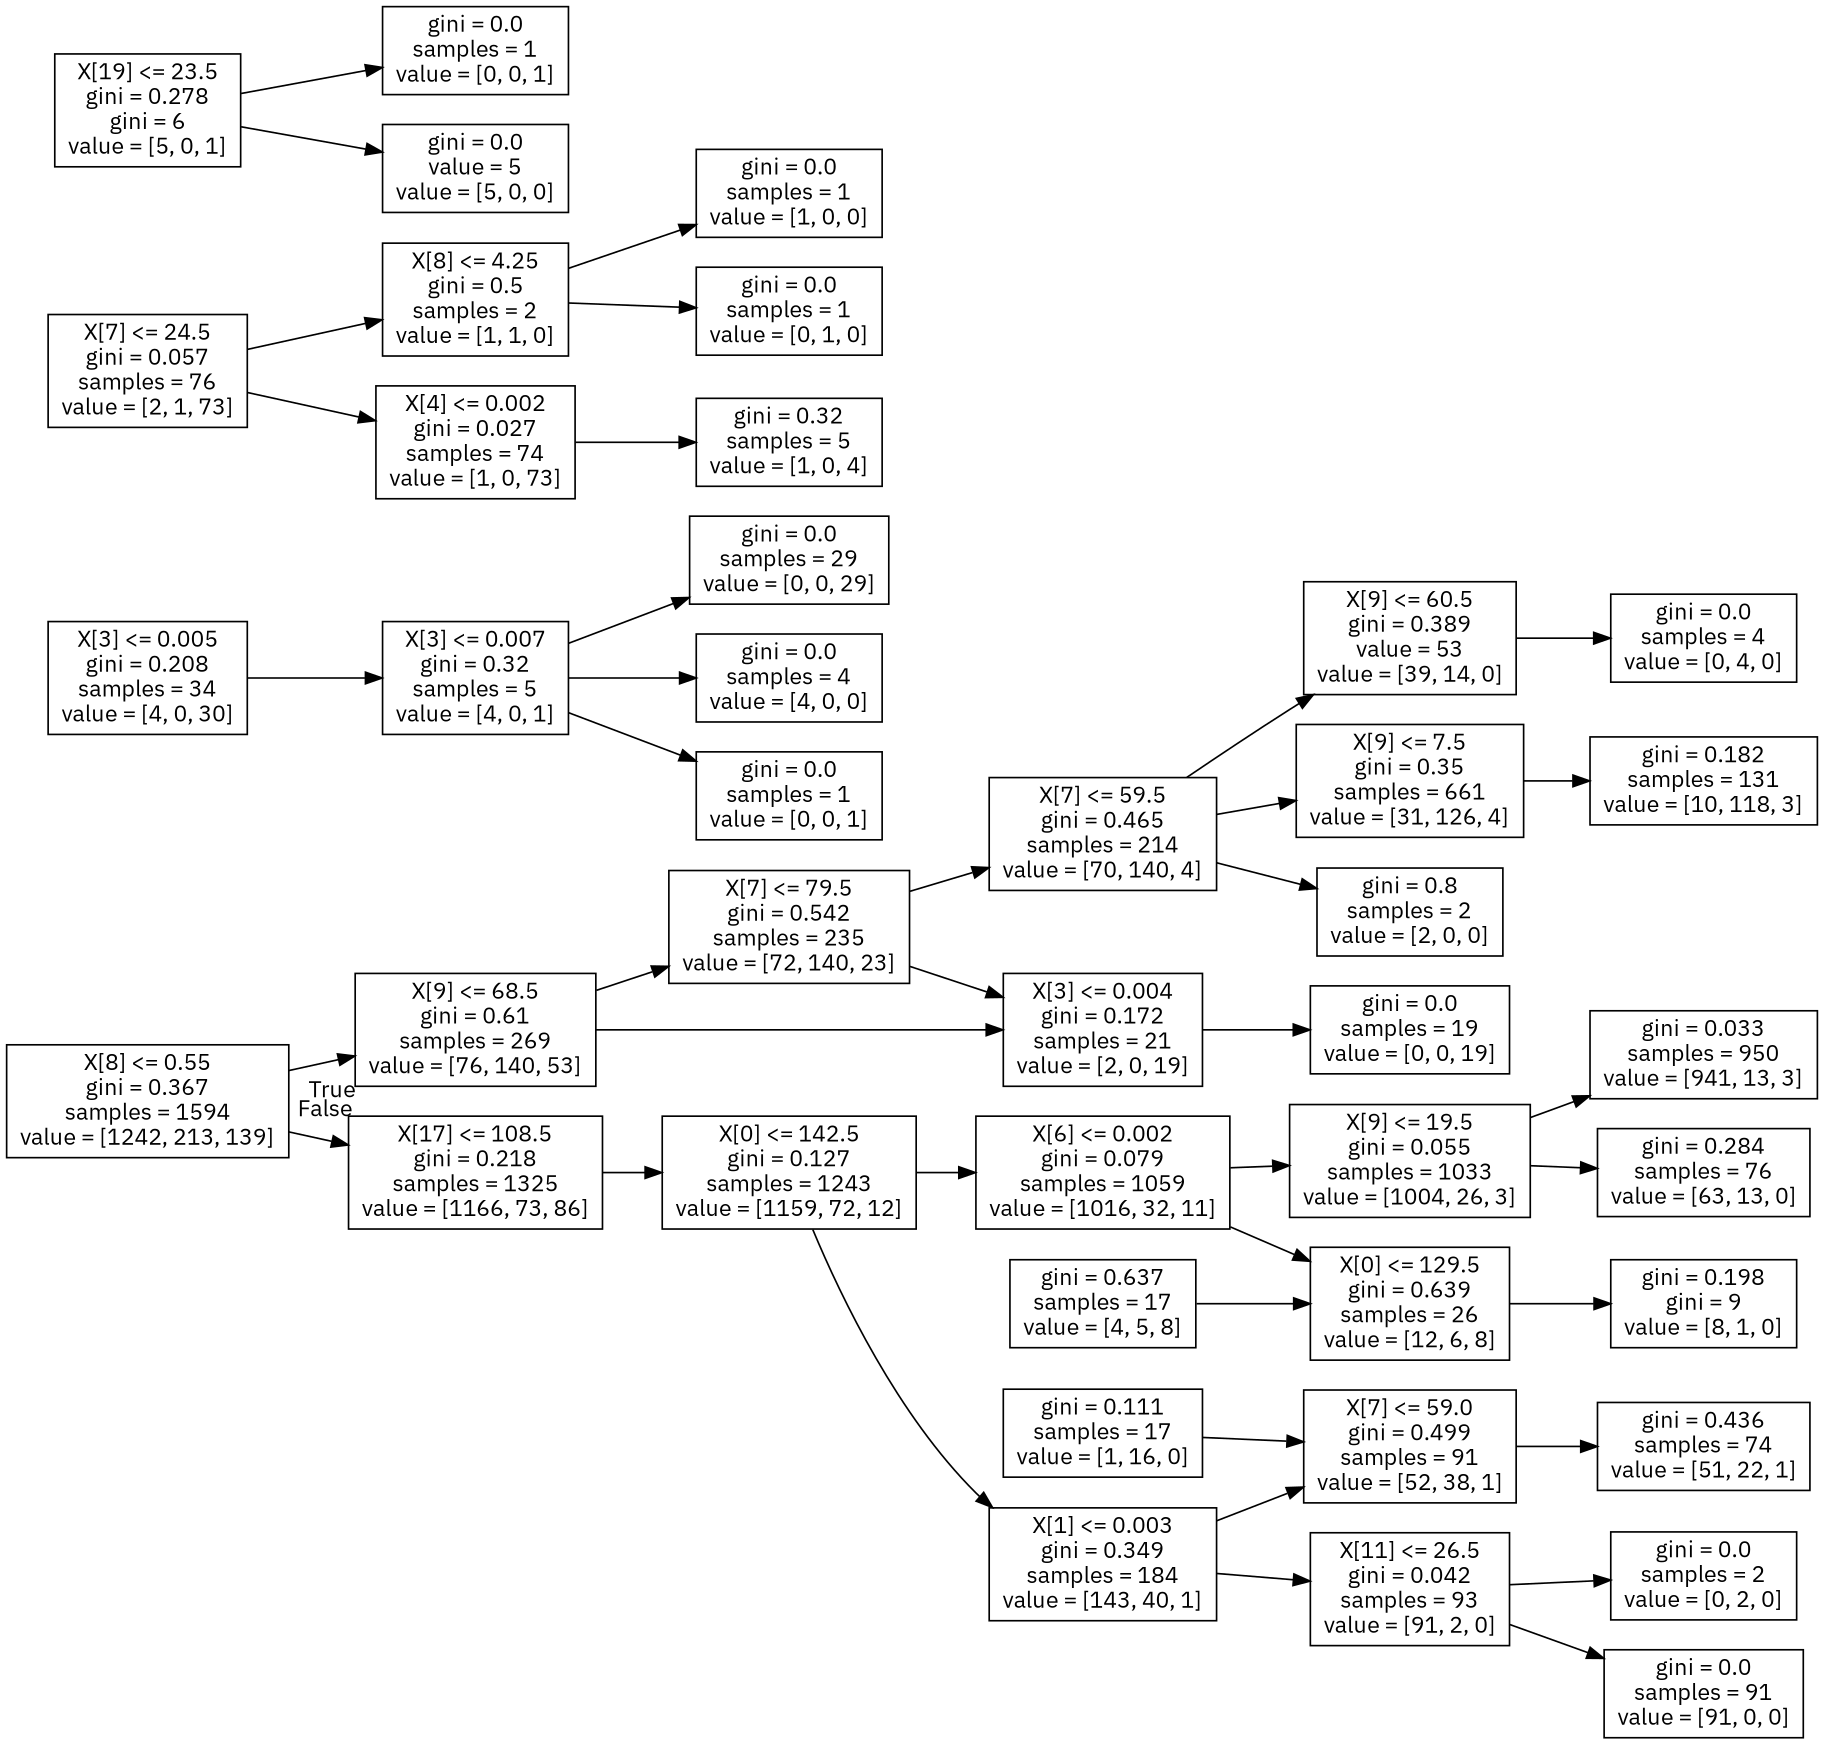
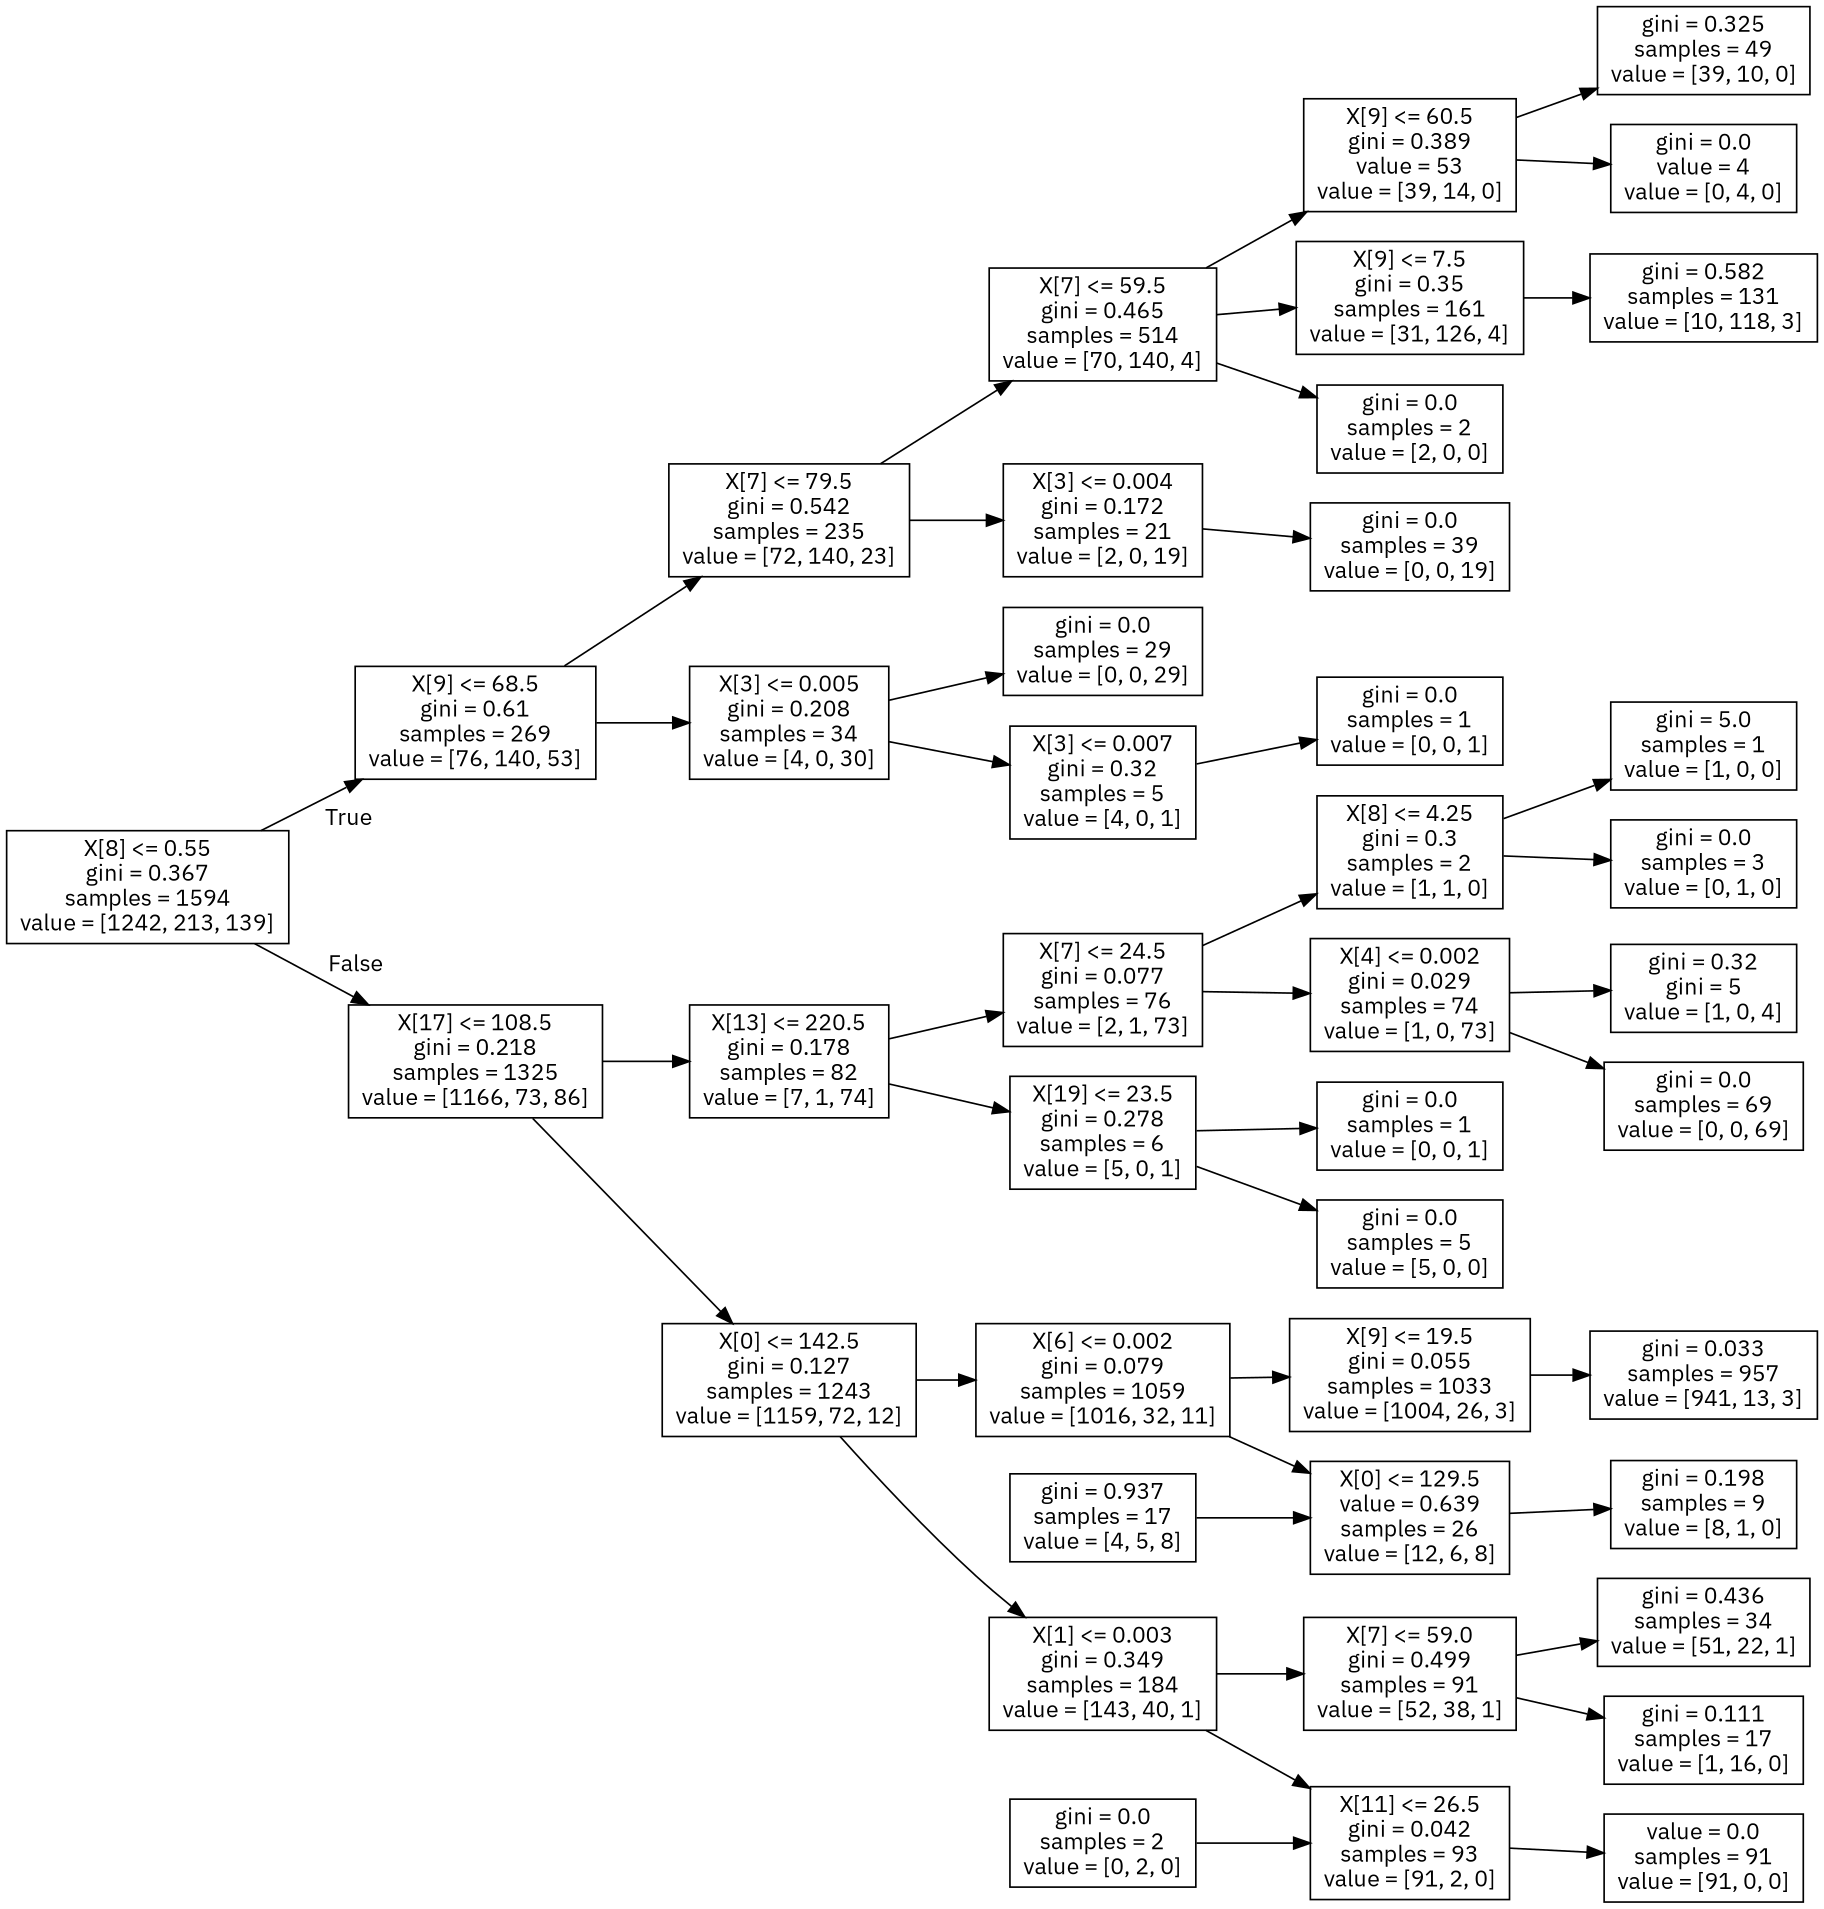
  digraph {
    fontname="IBM Plex Sans"
    rankdir=LR
    node [fontname="IBM Plex Sans" shape=box]
    edge [fontname="IBM Plex Sans"]
    n1 [label="X[8] <= 0.55\ngini = 0.367\nsamples = 1594\nvalue = [1242, 213, 139]"]
    n2 [label="X[9] <= 68.5\ngini = 0.61\nsamples = 269\nvalue = [76, 140, 53]"]
    n3 [label="X[17] <= 108.5\ngini = 0.218\nsamples = 1325\nvalue = [1166, 73, 86]"]
    n4 [label="X[7] <= 79.5\ngini = 0.542\nsamples = 235\nvalue = [72, 140, 23]"]
    n5 [label="X[3] <= 0.005\ngini = 0.208\nsamples = 34\nvalue = [4, 0, 30]"]
+   n6 [label="X[13] <= 220.5\ngini = 0.178\nsamples = 82\nvalue = [7, 1, 74]"]
    n7 [label="X[0] <= 142.5\ngini = 0.127\nsamples = 1243\nvalue = [1159, 72, 12]"]
-   n8 [label="X[7] <= 59.5\ngini = 0.465\nsamples = 214\nvalue = [70, 140, 4]"]
+   n8 [label="X[7] <= 59.5\ngini = 0.465\nsamples = 514\nvalue = [70, 140, 4]"]
    n9 [label="X[3] <= 0.004\ngini = 0.172\nsamples = 21\nvalue = [2, 0, 19]"]
    n10 [label="gini = 0.0\nsamples = 29\nvalue = [0, 0, 29]"]
    n11 [label="X[3] <= 0.007\ngini = 0.32\nsamples = 5\nvalue = [4, 0, 1]"]
    n12 [label="X[9] <= 60.5\ngini = 0.389\nvalue = 53\nvalue = [39, 14, 0]"]
-   n13 [label="X[9] <= 7.5\ngini = 0.35\nsamples = 661\nvalue = [31, 126, 4]"]
-   n14 [label="gini = 0.8\nsamples = 2\nvalue = [2, 0, 0]"]
-   n15 [label="gini = 0.0\nsamples = 19\nvalue = [0, 0, 19]"]
-   n17 [label="gini = 0.0\nsamples = 4\nvalue = [0, 4, 0]"]
-   n18 [label="gini = 0.182\nsamples = 131\nvalue = [10, 118, 3]"]
-   n19 [label="gini = 0.0\nsamples = 4\nvalue = [4, 0, 0]"]
+   n13 [label="X[9] <= 7.5\ngini = 0.35\nsamples = 161\nvalue = [31, 126, 4]"]
+   n14 [label="gini = 0.0\nsamples = 2\nvalue = [2, 0, 0]"]
+   n15 [label="gini = 0.0\nsamples = 39\nvalue = [0, 0, 19]"]
+   n16 [label="gini = 0.325\nsamples = 49\nvalue = [39, 10, 0]"]
+   n17 [label="gini = 0.0\nvalue = 4\nvalue = [0, 4, 0]"]
+   n18 [label="gini = 0.582\nsamples = 131\nvalue = [10, 118, 3]"]
    n20 [label="gini = 0.0\nsamples = 1\nvalue = [0, 0, 1]"]
-   n21 [label="X[7] <= 24.5\ngini = 0.057\nsamples = 76\nvalue = [2, 1, 73]"]
-   n22 [label="X[19] <= 23.5\ngini = 0.278\ngini = 6\nvalue = [5, 0, 1]"]
+   n21 [label="X[7] <= 24.5\ngini = 0.077\nsamples = 76\nvalue = [2, 1, 73]"]
+   n22 [label="X[19] <= 23.5\ngini = 0.278\nsamples = 6\nvalue = [5, 0, 1]"]
    n23 [label="X[6] <= 0.002\ngini = 0.079\nsamples = 1059\nvalue = [1016, 32, 11]"]
    n24 [label="X[1] <= 0.003\ngini = 0.349\nsamples = 184\nvalue = [143, 40, 1]"]
-   n25 [label="X[8] <= 4.25\ngini = 0.5\nsamples = 2\nvalue = [1, 1, 0]"]
-   n26 [label="X[4] <= 0.002\ngini = 0.027\nsamples = 74\nvalue = [1, 0, 73]"]
+   n25 [label="X[8] <= 4.25\ngini = 0.3\nsamples = 2\nvalue = [1, 1, 0]"]
+   n26 [label="X[4] <= 0.002\ngini = 0.029\nsamples = 74\nvalue = [1, 0, 73]"]
    n27 [label="gini = 0.0\nsamples = 1\nvalue = [0, 0, 1]"]
-   n28 [label="gini = 0.0\nvalue = 5\nvalue = [5, 0, 0]"]
-   n29 [label="gini = 0.0\nsamples = 1\nvalue = [1, 0, 0]"]
-   n30 [label="gini = 0.0\nsamples = 1\nvalue = [0, 1, 0]"]
-   n31 [label="gini = 0.32\nsamples = 5\nvalue = [1, 0, 4]"]
+   n28 [label="gini = 0.0\nsamples = 5\nvalue = [5, 0, 0]"]
+   n29 [label="gini = 5.0\nsamples = 1\nvalue = [1, 0, 0]"]
+   n30 [label="gini = 0.0\nsamples = 3\nvalue = [0, 1, 0]"]
+   n31 [label="gini = 0.32\ngini = 5\nvalue = [1, 0, 4]"]
+   n32 [label="gini = 0.0\nsamples = 69\nvalue = [0, 0, 69]"]
    n33 [label="X[9] <= 19.5\ngini = 0.055\nsamples = 1033\nvalue = [1004, 26, 3]"]
-   n34 [label="X[0] <= 129.5\ngini = 0.639\nsamples = 26\nvalue = [12, 6, 8]"]
+   n34 [label="X[0] <= 129.5\nvalue = 0.639\nsamples = 26\nvalue = [12, 6, 8]"]
    n35 [label="X[7] <= 59.0\ngini = 0.499\nsamples = 91\nvalue = [52, 38, 1]"]
    n36 [label="X[11] <= 26.5\ngini = 0.042\nsamples = 93\nvalue = [91, 2, 0]"]
-   n37 [label="gini = 0.033\nsamples = 950\nvalue = [941, 13, 3]"]
-   n38 [label="gini = 0.284\nsamples = 76\nvalue = [63, 13, 0]"]
-   n39 [label="gini = 0.198\ngini = 9\nvalue = [8, 1, 0]"]
-   n40 [label="gini = 0.637\nsamples = 17\nvalue = [4, 5, 8]"]
-   n41 [label="gini = 0.436\nsamples = 74\nvalue = [51, 22, 1]"]
+   n37 [label="gini = 0.033\nsamples = 957\nvalue = [941, 13, 3]"]
+   n39 [label="gini = 0.198\nsamples = 9\nvalue = [8, 1, 0]"]
+   n40 [label="gini = 0.937\nsamples = 17\nvalue = [4, 5, 8]"]
+   n41 [label="gini = 0.436\nsamples = 34\nvalue = [51, 22, 1]"]
    n42 [label="gini = 0.111\nsamples = 17\nvalue = [1, 16, 0]"]
    n43 [label="gini = 0.0\nsamples = 2\nvalue = [0, 2, 0]"]
-   n44 [label="gini = 0.0\nsamples = 91\nvalue = [91, 0, 0]"]
+   n44 [label="value = 0.0\nsamples = 91\nvalue = [91, 0, 0]"]
    n1 -> n2 [headlabel=True labelangle=45 labeldistance=2.5]
    n1 -> n3 [headlabel=False labelangle=-45 labeldistance=2.5]
    n2 -> n4
-   n2 -> n9
+   n2 -> n5
+   n3 -> n6
    n3 -> n7
    n4 -> n8
    n4 -> n9
-   n11 -> n10
+   n5 -> n10
    n5 -> n11
+   n6 -> n21
+   n6 -> n22
    n7 -> n23
    n7 -> n24
    n8 -> n12
    n8 -> n13
    n8 -> n14
    n9 -> n15
-   n11 -> n19
    n11 -> n20
+   n12 -> n16
    n12 -> n17
    n13 -> n18
    n21 -> n25
    n21 -> n26
    n22 -> n27
    n22 -> n28
    n23 -> n33
    n23 -> n34
    n24 -> n35
    n24 -> n36
    n25 -> n29
    n25 -> n30
    n26 -> n31
+   n26 -> n32
    n33 -> n37
-   n33 -> n38
    n34 -> n39
    n35 -> n41
-   n42 -> n35
-   n36 -> n43
+   n35 -> n42
+   n43 -> n36
    n36 -> n44
    n40 -> n34
  }
